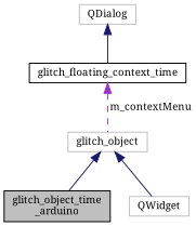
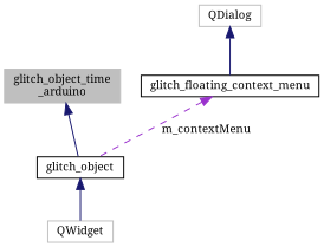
  digraph {
    fontname="Noto Serif"
    node [color=black fillcolor=white fontname="Noto Serif" fontsize=10 shape=record style=filled]
    edge [color=midnightblue dir=back fontname="Noto Serif" fontsize=10 labelfontname=Helvetica labelfontsize=10 style=solid]
-   n1 [fillcolor=grey75 fontcolor=black height=0.2 label="glitch_object_time\l_arduino" width=0.4]
-   n2 [color=grey75 height=0.2 label=glitch_object width=0.4]
+   n1 [color=grey75 fillcolor=grey75 fontcolor=black height=0.2 label="glitch_object_time\l_arduino" width=0.4]
+   n2 [height=0.2 label=glitch_object width=0.4]
    n3 [color=grey75 height=0.2 label=QWidget width=0.4]
-   n4 [height=0.2 label=glitch_floating_context_time width=0.4]
+   n4 [height=0.2 label=glitch_floating_context_menu width=0.4]
    n5 [color=grey75 height=0.2 label=QDialog width=0.4]
-   n2 -> n1
+   n1 -> n2
    n2 -> n3
    n4 -> n2 [color=darkorchid3 label=" m_contextMenu" style=dashed]
    n5 -> n4
  }
